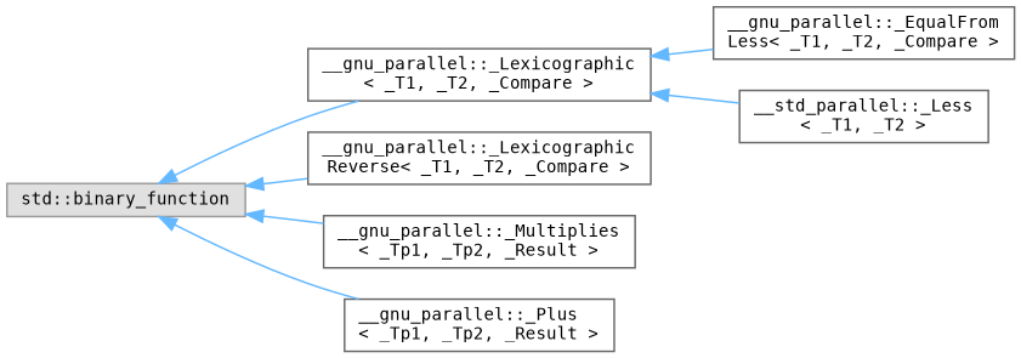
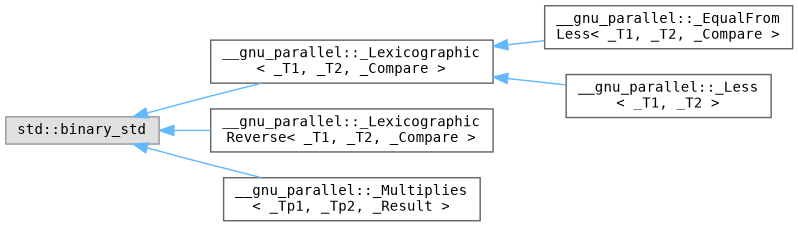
  digraph {
    fontname="DejaVu Sans Mono"
    rankdir=LR
    node [color=grey40 fillcolor=white fontname="DejaVu Sans Mono" fontsize=10 shape=box style=filled]
    edge [color=steelblue1 dir=back fontname="DejaVu Sans Mono" fontsize=10 labelfontname=Helvetica labelfontsize=10 style=solid]
-   n1 [color=grey60 fillcolor="#E0E0E0" height=0.2 label="std::binary_function" width=0.4]
+   n1 [color=grey60 fillcolor="#E0E0E0" height=0.2 label="std::binary_std" width=0.4]
    n2 [height=0.2 label="__gnu_parallel::_Lexicographic\l\< _T1, _T2, _Compare \>" width=0.4]
    n3 [height=0.2 label="__gnu_parallel::_Lexicographic\lReverse\< _T1, _T2, _Compare \>" width=0.4]
    n4 [height=0.2 label="__gnu_parallel::_Multiplies\l\< _Tp1, _Tp2, _Result \>" width=0.4]
-   n5 [height=0.2 label="__gnu_parallel::_Plus\l\< _Tp1, _Tp2, _Result \>" width=0.4]
    n6 [height=0.2 label="__gnu_parallel::_EqualFrom\lLess\< _T1, _T2, _Compare \>" width=0.4]
-   n7 [height=0.2 label="__std_parallel::_Less\l\< _T1, _T2 \>" width=0.4]
+   n7 [height=0.2 label="__gnu_parallel::_Less\l\< _T1, _T2 \>" width=0.4]
    n1 -> n2
    n1 -> n3
    n1 -> n4
-   n1 -> n5
    n2 -> n6
    n2 -> n7
  }
